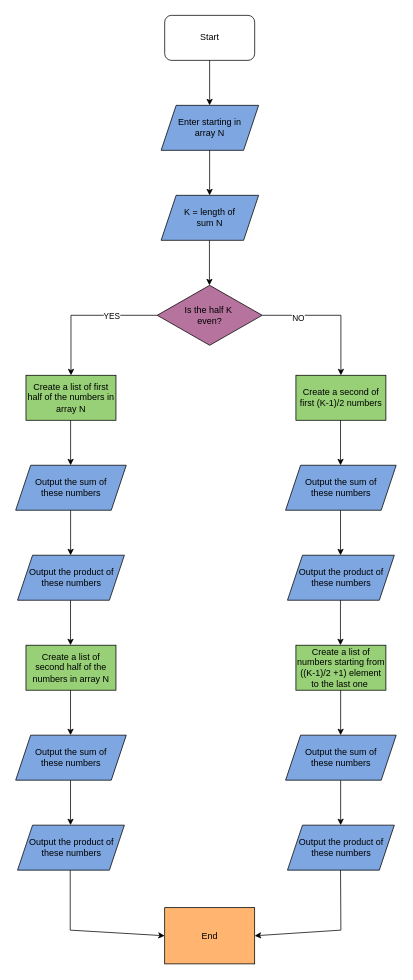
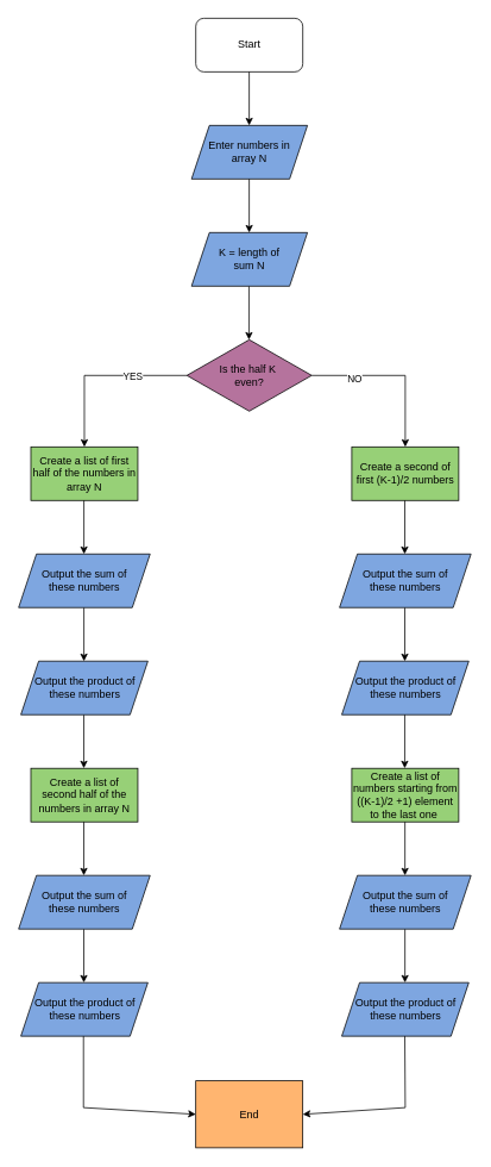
  <mxCell id="0" />
  <mxCell id="1" parent="0" />
  <mxCell id="2" value="Start" style="rounded=1;whiteSpace=wrap;html=1;fillColor=#ffffff;" vertex="1" parent="1"><mxGeometry x="218.75" width="120" height="60" as="geometry" y="20" /></mxCell>
- <mxCell id="3" value="Enter starting in &lt;br&gt;array N" style="shape=parallelogram;perimeter=parallelogramPerimeter;whiteSpace=wrap;html=1;fixedSize=1;fillColor=#7EA6E0;" vertex="1" parent="1"><mxGeometry x="214" y="140" width="130" height="60" as="geometry" /></mxCell>
+ <mxCell id="3" value="Enter numbers in &lt;br&gt;array N" style="shape=parallelogram;perimeter=parallelogramPerimeter;whiteSpace=wrap;html=1;fixedSize=1;fillColor=#7EA6E0;" vertex="1" parent="1"><mxGeometry x="214" y="140" width="130" height="60" as="geometry" /></mxCell>
  <mxCell id="4" value="End" style="rounded=0;whiteSpace=wrap;html=1;fillColor=#FFB570;" vertex="1" parent="1"><mxGeometry x="218.75" y="1210" width="120" height="75" as="geometry" /></mxCell>
  <mxCell id="5" value="Is the half K&amp;nbsp;&lt;br&gt;even?" style="rhombus;whiteSpace=wrap;html=1;fillColor=#B5739D;" vertex="1" parent="1"><mxGeometry x="208.75" y="380" width="140" height="80" as="geometry" /></mxCell>
  <mxCell id="6" value="" style="endArrow=classic;html=1;rounded=0;exitX=0.5;exitY=1;exitDx=0;exitDy=0;" edge="1" parent="1"><mxGeometry width="50" height="50" relative="1" as="geometry"><mxPoint x="278.41" y="320" as="sourcePoint" /><mxPoint x="278.41" y="380" as="targetPoint" /></mxGeometry></mxCell>
  <mxCell id="7" value="Create a list of first half of the numbers in array N" style="rounded=0;whiteSpace=wrap;html=1;fillColor=#97D077;" vertex="1" parent="1"><mxGeometry x="33.75" y="500" width="120" height="60" as="geometry" /></mxCell>
  <mxCell id="8" value="Create a second of first (K-1)/2 numbers" style="rounded=0;whiteSpace=wrap;html=1;fillColor=#97D077;" vertex="1" parent="1"><mxGeometry x="393.75" y="500" width="120" height="60" as="geometry" /></mxCell>
  <mxCell id="9" value="" style="endArrow=classic;html=1;rounded=0;exitX=0.5;exitY=1;exitDx=0;exitDy=0;entryX=0.5;entryY=0;entryDx=0;entryDy=0;" edge="1" parent="1" target="7"><mxGeometry width="50" height="50" relative="1" as="geometry"><mxPoint x="208.75" y="420" as="sourcePoint" /><mxPoint x="63.75" y="480" as="targetPoint" /><Array as="points"><mxPoint x="93.75" y="420" /></Array></mxGeometry></mxCell>
  <mxCell id="10" value="YES" style="edgeLabel;html=1;align=center;verticalAlign=middle;resizable=0;points=[];" vertex="1" connectable="0" parent="9"><mxGeometry x="-0.374" y="1" relative="1" as="geometry"><mxPoint as="offset" /></mxGeometry></mxCell>
  <mxCell id="11" value="" style="endArrow=classic;html=1;rounded=0;exitX=0.5;exitY=1;exitDx=0;exitDy=0;entryX=0.5;entryY=0;entryDx=0;entryDy=0;" edge="1" parent="1" target="8"><mxGeometry width="50" height="50" relative="1" as="geometry"><mxPoint x="348.75" y="420" as="sourcePoint" /><mxPoint x="233.75" y="500" as="targetPoint" /><Array as="points"><mxPoint x="453.75" y="420" /></Array></mxGeometry></mxCell>
  <mxCell id="12" value="NO" style="edgeLabel;html=1;align=center;verticalAlign=middle;resizable=0;points=[];" vertex="1" connectable="0" parent="11"><mxGeometry x="-0.481" y="-3" relative="1" as="geometry"><mxPoint as="offset" /></mxGeometry></mxCell>
  <mxCell id="13" value="" style="endArrow=classic;html=1;rounded=0;exitX=0.5;exitY=1;exitDx=0;exitDy=0;" edge="1" parent="1"><mxGeometry width="50" height="50" relative="1" as="geometry"><mxPoint x="93.25" y="560" as="sourcePoint" /><mxPoint x="93.25" y="620" as="targetPoint" /></mxGeometry></mxCell>
  <mxCell id="14" value="" style="endArrow=classic;html=1;rounded=0;exitX=0.5;exitY=1;exitDx=0;exitDy=0;" edge="1" parent="1"><mxGeometry width="50" height="50" relative="1" as="geometry"><mxPoint x="93.25" y="680" as="sourcePoint" /><mxPoint x="93.25" y="740" as="targetPoint" /></mxGeometry></mxCell>
  <mxCell id="15" value="" style="endArrow=classic;html=1;rounded=0;exitX=0.5;exitY=1;exitDx=0;exitDy=0;" edge="1" parent="1"><mxGeometry width="50" height="50" relative="1" as="geometry"><mxPoint x="453.25" y="560" as="sourcePoint" /><mxPoint x="453.25" y="620" as="targetPoint" /></mxGeometry></mxCell>
  <mxCell id="16" value="" style="endArrow=classic;html=1;rounded=0;exitX=0.5;exitY=1;exitDx=0;exitDy=0;" edge="1" parent="1"><mxGeometry width="50" height="50" relative="1" as="geometry"><mxPoint x="453.25" y="680" as="sourcePoint" /><mxPoint x="453.25" y="740" as="targetPoint" /></mxGeometry></mxCell>
  <mxCell id="17" value="Create a list of second half of the numbers in array N" style="rounded=0;whiteSpace=wrap;html=1;fillColor=#97D077;" vertex="1" parent="1"><mxGeometry x="33.75" y="860" width="120" height="60" as="geometry" /></mxCell>
  <mxCell id="18" value="" style="endArrow=classic;html=1;rounded=0;exitX=0.5;exitY=1;exitDx=0;exitDy=0;" edge="1" parent="1"><mxGeometry width="50" height="50" relative="1" as="geometry"><mxPoint x="93.16" y="800" as="sourcePoint" /><mxPoint x="93.16" y="860" as="targetPoint" /></mxGeometry></mxCell>
  <mxCell id="19" value="" style="endArrow=classic;html=1;rounded=0;exitX=0.5;exitY=1;exitDx=0;exitDy=0;" edge="1" parent="1"><mxGeometry width="50" height="50" relative="1" as="geometry"><mxPoint x="93.16" y="920" as="sourcePoint" /><mxPoint x="93.16" y="980" as="targetPoint" /></mxGeometry></mxCell>
  <mxCell id="20" value="" style="endArrow=classic;html=1;rounded=0;exitX=0.5;exitY=1;exitDx=0;exitDy=0;" edge="1" parent="1"><mxGeometry width="50" height="50" relative="1" as="geometry"><mxPoint x="93.16" y="1040" as="sourcePoint" /><mxPoint x="93.16" y="1100" as="targetPoint" /></mxGeometry></mxCell>
  <mxCell id="21" value="Output the sum of &lt;br&gt;these numbers" style="shape=parallelogram;perimeter=parallelogramPerimeter;whiteSpace=wrap;html=1;fixedSize=1;fillColor=#7EA6E0;" vertex="1" parent="1"><mxGeometry x="20" y="620" width="147.5" height="60" as="geometry" /></mxCell>
  <mxCell id="22" value="Output the product of these numbers" style="shape=parallelogram;perimeter=parallelogramPerimeter;whiteSpace=wrap;html=1;fixedSize=1;fillColor=#7EA6E0;" vertex="1" parent="1"><mxGeometry x="22.5" y="740" width="142.5" height="60" as="geometry" /></mxCell>
  <mxCell id="23" value="Output the sum of &lt;br&gt;these numbers" style="shape=parallelogram;perimeter=parallelogramPerimeter;whiteSpace=wrap;html=1;fixedSize=1;fillColor=#7EA6E0;" vertex="1" parent="1"><mxGeometry x="380" y="620" width="147.5" height="60" as="geometry" /></mxCell>
  <mxCell id="24" value="Output the product of these numbers" style="shape=parallelogram;perimeter=parallelogramPerimeter;whiteSpace=wrap;html=1;fixedSize=1;fillColor=#7EA6E0;" vertex="1" parent="1"><mxGeometry x="382.5" y="740" width="142.5" height="60" as="geometry" /></mxCell>
  <mxCell id="25" value="Output the sum of &lt;br&gt;these numbers" style="shape=parallelogram;perimeter=parallelogramPerimeter;whiteSpace=wrap;html=1;fixedSize=1;fillColor=#7EA6E0;" vertex="1" parent="1"><mxGeometry x="20" y="980" width="147.5" height="60" as="geometry" /></mxCell>
  <mxCell id="26" value="Output the product of these numbers" style="shape=parallelogram;perimeter=parallelogramPerimeter;whiteSpace=wrap;html=1;fixedSize=1;fillColor=#7EA6E0;" vertex="1" parent="1"><mxGeometry x="22.5" y="1100" width="142.5" height="60" as="geometry" /></mxCell>
  <mxCell id="27" value="Create a list of numbers starting from ((K-1)/2 +1) element to the last one&amp;nbsp;" style="rounded=0;whiteSpace=wrap;html=1;fillColor=#97D077;" vertex="1" parent="1"><mxGeometry x="393.75" y="860" width="120" height="60" as="geometry" /></mxCell>
  <mxCell id="28" value="" style="endArrow=classic;html=1;rounded=0;exitX=0.5;exitY=1;exitDx=0;exitDy=0;" edge="1" parent="1"><mxGeometry width="50" height="50" relative="1" as="geometry"><mxPoint x="453.16" y="800" as="sourcePoint" /><mxPoint x="453.16" y="860" as="targetPoint" /></mxGeometry></mxCell>
  <mxCell id="29" value="" style="endArrow=classic;html=1;rounded=0;exitX=0.5;exitY=1;exitDx=0;exitDy=0;" edge="1" parent="1"><mxGeometry width="50" height="50" relative="1" as="geometry"><mxPoint x="453.41" y="920" as="sourcePoint" /><mxPoint x="453.41" y="980" as="targetPoint" /></mxGeometry></mxCell>
  <mxCell id="30" value="" style="endArrow=classic;html=1;rounded=0;exitX=0.5;exitY=1;exitDx=0;exitDy=0;" edge="1" parent="1"><mxGeometry width="50" height="50" relative="1" as="geometry"><mxPoint x="453.41" y="1040" as="sourcePoint" /><mxPoint x="453.41" y="1100" as="targetPoint" /></mxGeometry></mxCell>
  <mxCell id="31" value="Output the sum of &lt;br&gt;these numbers" style="shape=parallelogram;perimeter=parallelogramPerimeter;whiteSpace=wrap;html=1;fixedSize=1;fillColor=#7EA6E0;" vertex="1" parent="1"><mxGeometry x="380" y="980" width="147.5" height="60" as="geometry" /></mxCell>
  <mxCell id="32" value="Output the product of these numbers" style="shape=parallelogram;perimeter=parallelogramPerimeter;whiteSpace=wrap;html=1;fixedSize=1;fillColor=#7EA6E0;" vertex="1" parent="1"><mxGeometry x="382.5" y="1100" width="142.5" height="60" as="geometry" /></mxCell>
  <mxCell id="33" value="" style="endArrow=classic;html=1;rounded=0;entryX=0;entryY=0.5;entryDx=0;entryDy=0;" edge="1" parent="1" target="4"><mxGeometry width="50" height="50" relative="1" as="geometry"><mxPoint x="92.75" y="1160" as="sourcePoint" /><mxPoint x="183.75" y="1340" as="targetPoint" /><Array as="points"><mxPoint x="92.75" y="1240" /></Array></mxGeometry></mxCell>
  <mxCell id="34" value="" style="endArrow=classic;html=1;rounded=0;exitX=0.5;exitY=1;exitDx=0;exitDy=0;entryX=1;entryY=0.5;entryDx=0;entryDy=0;" edge="1" parent="1" target="4"><mxGeometry width="50" height="50" relative="1" as="geometry"><mxPoint x="453.25" y="1160" as="sourcePoint" /><mxPoint x="353.75" y="1280" as="targetPoint" /><Array as="points"><mxPoint x="453.75" y="1240" /></Array></mxGeometry></mxCell>
  <mxCell id="35" value="" style="endArrow=classic;html=1;rounded=0;exitX=0.5;exitY=1;exitDx=0;exitDy=0;" edge="1" parent="1"><mxGeometry width="50" height="50" relative="1" as="geometry"><mxPoint x="278.66" y="200" as="sourcePoint" /><mxPoint x="278.66" y="260" as="targetPoint" /></mxGeometry></mxCell>
  <mxCell id="36" value="K = length of &lt;br&gt;sum N" style="shape=parallelogram;perimeter=parallelogramPerimeter;whiteSpace=wrap;html=1;fixedSize=1;fillColor=#7EA6E0;" vertex="1" parent="1"><mxGeometry x="214" y="260" width="130" height="60" as="geometry" /></mxCell>
  <mxCell id="37" value="" style="endArrow=classic;html=1;rounded=0;exitX=0.5;exitY=1;exitDx=0;exitDy=0;" edge="1" parent="1"><mxGeometry width="50" height="50" relative="1" as="geometry"><mxPoint x="278.66" y="80" as="sourcePoint" /><mxPoint x="278.66" y="140" as="targetPoint" /></mxGeometry></mxCell>
